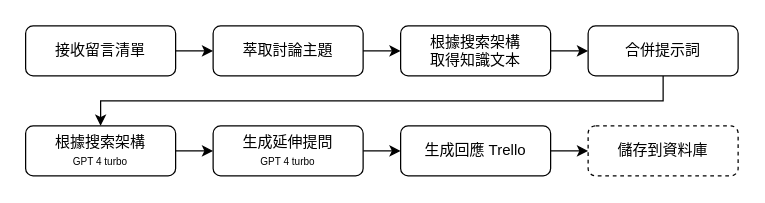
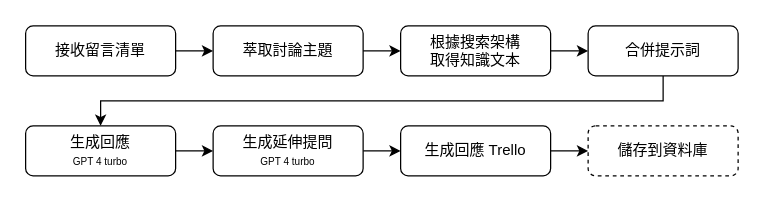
  <mxCell id="0" />
  <mxCell id="1" parent="0" />
  <mxCell id="2" style="edgeStyle=orthogonalEdgeStyle;rounded=0;orthogonalLoop=1;jettySize=auto;html=1;" parent="1" source="3" target="4" edge="1"><mxGeometry relative="1" as="geometry"><mxPoint x="210" y="40" as="targetPoint" /><Array as="points" /></mxGeometry></mxCell>
  <mxCell id="3" value="接收留言清單" style="rounded=1;whiteSpace=wrap;html=1;" parent="1" vertex="1"><mxGeometry x="20" y="20" width="120" height="40" as="geometry" /></mxCell>
  <mxCell id="4" value="萃取討論主題" style="rounded=1;whiteSpace=wrap;html=1;" vertex="1" parent="1"><mxGeometry x="170" y="20" width="120" height="40" as="geometry" /></mxCell>
  <mxCell id="5" style="edgeStyle=orthogonalEdgeStyle;rounded=0;orthogonalLoop=1;jettySize=auto;html=1;" edge="1" parent="1" source="6" target="9"><mxGeometry relative="1" as="geometry" /></mxCell>
  <mxCell id="6" value="根據搜索架構&lt;div&gt;取得知識文本&lt;/div&gt;" style="rounded=1;whiteSpace=wrap;html=1;" vertex="1" parent="1"><mxGeometry x="320" y="20" width="120" height="40" as="geometry" /></mxCell>
  <mxCell id="7" style="edgeStyle=orthogonalEdgeStyle;rounded=0;orthogonalLoop=1;jettySize=auto;html=1;entryX=0;entryY=0.5;entryDx=0;entryDy=0;exitX=1;exitY=0.5;exitDx=0;exitDy=0;" edge="1" parent="1" source="4" target="6"><mxGeometry relative="1" as="geometry"><mxPoint x="150" y="50" as="sourcePoint" /><mxPoint x="190" y="50" as="targetPoint" /><Array as="points" /></mxGeometry></mxCell>
  <mxCell id="8" style="edgeStyle=orthogonalEdgeStyle;rounded=0;orthogonalLoop=1;jettySize=auto;html=1;exitX=0.5;exitY=1;exitDx=0;exitDy=0;arcSize=200;" edge="1" parent="1" source="9" target="11"><mxGeometry relative="1" as="geometry" /></mxCell>
  <mxCell id="9" value="合併提示詞" style="rounded=1;whiteSpace=wrap;html=1;" vertex="1" parent="1"><mxGeometry x="470" y="20" width="120" height="40" as="geometry" /></mxCell>
  <mxCell id="10" style="edgeStyle=orthogonalEdgeStyle;rounded=0;orthogonalLoop=1;jettySize=auto;html=1;entryX=0;entryY=0.5;entryDx=0;entryDy=0;" edge="1" parent="1" source="11" target="13"><mxGeometry relative="1" as="geometry" /></mxCell>
- <mxCell id="11" value="根據搜索架構&lt;div&gt;&lt;font style=&quot;font-size: 8px;&quot;&gt;GPT 4 turbo&lt;/font&gt;&lt;/div&gt;" style="rounded=1;whiteSpace=wrap;html=1;" vertex="1" parent="1"><mxGeometry x="20" y="100" width="120" height="40" as="geometry" /></mxCell>
+ <mxCell id="11" value="生成回應&lt;div&gt;&lt;font style=&quot;font-size: 8px;&quot;&gt;GPT 4 turbo&lt;/font&gt;&lt;/div&gt;" style="rounded=1;whiteSpace=wrap;html=1;" vertex="1" parent="1"><mxGeometry x="20" y="100" width="120" height="40" as="geometry" /></mxCell>
  <mxCell id="12" style="edgeStyle=orthogonalEdgeStyle;rounded=0;orthogonalLoop=1;jettySize=auto;html=1;entryX=0;entryY=0.5;entryDx=0;entryDy=0;" edge="1" parent="1" source="13" target="15"><mxGeometry relative="1" as="geometry" /></mxCell>
  <mxCell id="13" value="生成延伸提問&lt;div&gt;&lt;span style=&quot;font-size: 8px;&quot;&gt;GPT 4 turbo&lt;/span&gt;&lt;br&gt;&lt;/div&gt;" style="rounded=1;whiteSpace=wrap;html=1;" vertex="1" parent="1"><mxGeometry x="170" y="100" width="120" height="40" as="geometry" /></mxCell>
  <mxCell id="14" style="edgeStyle=orthogonalEdgeStyle;rounded=0;orthogonalLoop=1;jettySize=auto;html=1;entryX=0;entryY=0.5;entryDx=0;entryDy=0;" edge="1" parent="1" source="15" target="16"><mxGeometry relative="1" as="geometry" /></mxCell>
  <mxCell id="15" value="生成回應 Trello" style="rounded=1;whiteSpace=wrap;html=1;" vertex="1" parent="1"><mxGeometry x="320" y="100" width="120" height="40" as="geometry" /></mxCell>
  <mxCell id="16" value="儲存到資料庫" style="rounded=1;whiteSpace=wrap;html=1;dashed=1;" vertex="1" parent="1"><mxGeometry x="470" y="100" width="120" height="40" as="geometry" /></mxCell>
